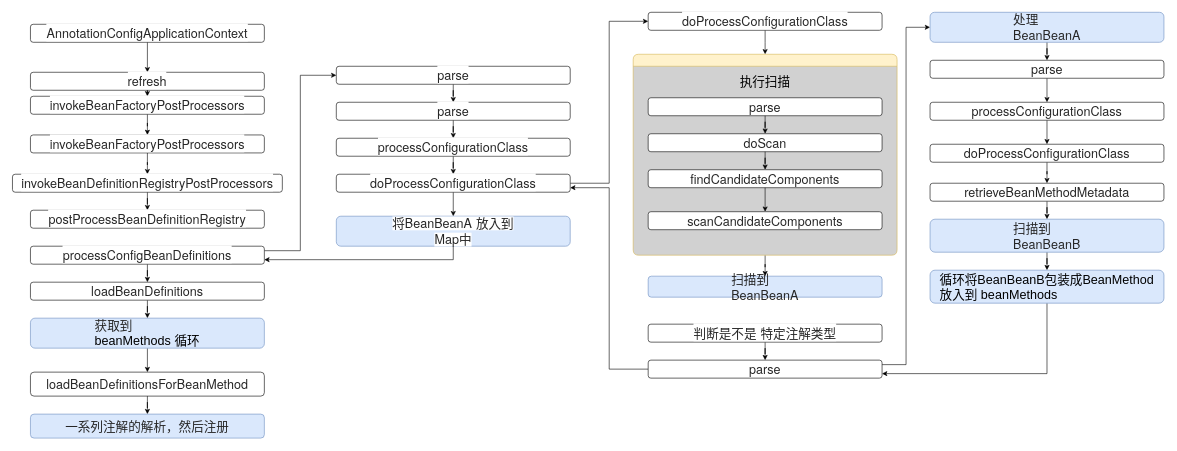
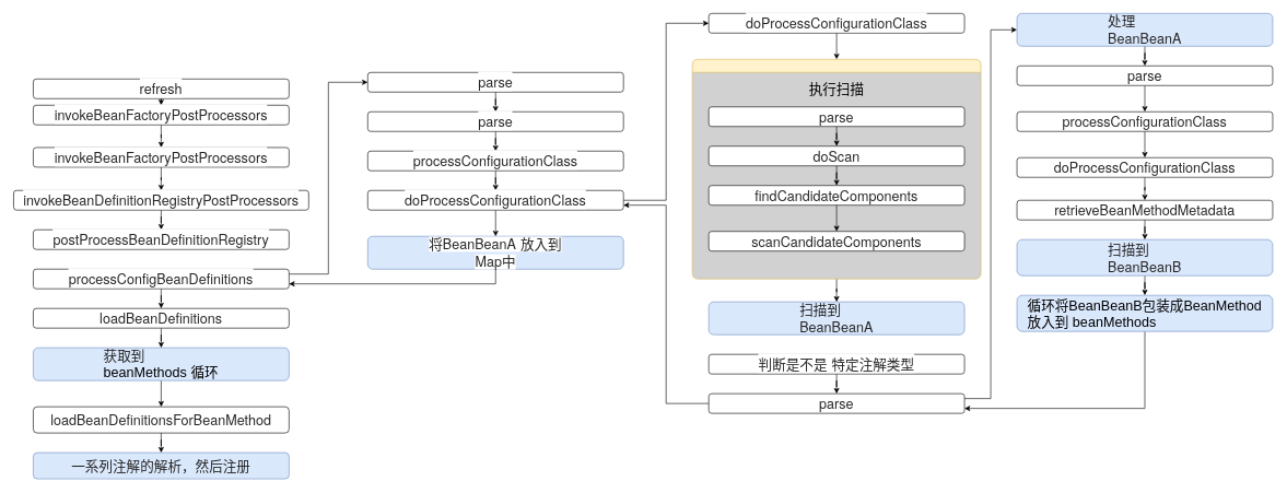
  <mxCell id="0" />
  <mxCell id="1" parent="0" />
- <mxCell id="2" value="" style="edgeStyle=orthogonalEdgeStyle;rounded=0;orthogonalLoop=1;jettySize=auto;html=1;fontSize=21;" edge="1" parent="1" source="3" target="5"><mxGeometry relative="1" as="geometry" /></mxCell>
- <mxCell id="3" value="&lt;span style=&quot;color: rgb(38, 38, 38); font-family: &amp;quot;source sans pro&amp;quot;, &amp;quot;helvetica neue&amp;quot;, arial, sans-serif; font-size: 21px; text-align: left; word-spacing: 0.7px; background-color: rgb(255, 255, 255);&quot;&gt;AnnotationConfigApplicationContext&lt;/span&gt;" style="whiteSpace=wrap;html=1;fontSize=21;rounded=1;" vertex="1" parent="1"><mxGeometry x="50" y="40" width="390" height="30" as="geometry" /></mxCell>
  <mxCell id="4" value="" style="edgeStyle=orthogonalEdgeStyle;rounded=0;orthogonalLoop=1;jettySize=auto;html=1;fontSize=21;" edge="1" parent="1" source="5" target="7"><mxGeometry relative="1" as="geometry" /></mxCell>
  <mxCell id="5" value="&lt;span style=&quot;color: rgb(38, 38, 38); font-family: &amp;quot;source sans pro&amp;quot;, &amp;quot;helvetica neue&amp;quot;, arial, sans-serif; font-size: 21px; text-align: left; word-spacing: 0.7px; background-color: rgb(255, 255, 255);&quot;&gt;refresh&lt;/span&gt;" style="whiteSpace=wrap;html=1;fontSize=21;rounded=1;" vertex="1" parent="1"><mxGeometry x="50" y="120" width="390" height="30" as="geometry" /></mxCell>
  <mxCell id="6" value="" style="edgeStyle=orthogonalEdgeStyle;rounded=0;orthogonalLoop=1;jettySize=auto;html=1;fontSize=21;" edge="1" parent="1" source="7" target="9"><mxGeometry relative="1" as="geometry" /></mxCell>
  <mxCell id="7" value="&lt;span style=&quot;color: rgb(38, 38, 38); font-family: &amp;quot;source sans pro&amp;quot;, &amp;quot;helvetica neue&amp;quot;, arial, sans-serif; font-size: 21px; text-align: left; word-spacing: 0.7px; background-color: rgb(255, 255, 255);&quot;&gt;invokeBeanFactoryPostProcessors&lt;/span&gt;" style="whiteSpace=wrap;html=1;fontSize=21;rounded=1;" vertex="1" parent="1"><mxGeometry x="50" y="160" width="390" height="30" as="geometry" /></mxCell>
  <mxCell id="8" value="" style="edgeStyle=orthogonalEdgeStyle;rounded=0;orthogonalLoop=1;jettySize=auto;html=1;fontSize=21;" edge="1" parent="1" source="9" target="11"><mxGeometry relative="1" as="geometry" /></mxCell>
  <mxCell id="9" value="&lt;span style=&quot;color: rgb(38, 38, 38); font-family: &amp;quot;source sans pro&amp;quot;, &amp;quot;helvetica neue&amp;quot;, arial, sans-serif; font-size: 21px; text-align: left; word-spacing: 0.7px; background-color: rgb(255, 255, 255);&quot;&gt;invokeBeanFactoryPostProcessors&lt;/span&gt;" style="whiteSpace=wrap;html=1;fontSize=21;rounded=1;" vertex="1" parent="1"><mxGeometry x="50" y="224.5" width="390" height="30" as="geometry" /></mxCell>
  <mxCell id="10" value="" style="edgeStyle=orthogonalEdgeStyle;rounded=0;orthogonalLoop=1;jettySize=auto;html=1;fontSize=21;" edge="1" parent="1" source="11" target="12"><mxGeometry relative="1" as="geometry" /></mxCell>
  <mxCell id="11" value="&lt;span style=&quot;color: rgb(38, 38, 38); font-family: &amp;quot;source sans pro&amp;quot;, &amp;quot;helvetica neue&amp;quot;, arial, sans-serif; font-size: 21px; text-align: left; word-spacing: 0.7px; background-color: rgb(255, 255, 255);&quot;&gt;invokeBeanDefinitionRegistryPostProcessors&lt;/span&gt;" style="whiteSpace=wrap;html=1;fontSize=21;rounded=1;" vertex="1" parent="1"><mxGeometry x="20" y="290" width="450" height="30" as="geometry" /></mxCell>
  <mxCell id="12" value="&lt;span style=&quot;color: rgb(38, 38, 38); font-family: &amp;quot;source sans pro&amp;quot;, &amp;quot;helvetica neue&amp;quot;, arial, sans-serif; font-size: 21px; text-align: left; word-spacing: 0.7px; background-color: rgb(255, 255, 255);&quot;&gt;postProcessBeanDefinitionRegistry&lt;/span&gt;" style="whiteSpace=wrap;html=1;fontSize=21;rounded=1;" vertex="1" parent="1"><mxGeometry x="50" y="350" width="390" height="30" as="geometry" /></mxCell>
  <mxCell id="13" value="" style="edgeStyle=orthogonalEdgeStyle;rounded=0;orthogonalLoop=1;jettySize=auto;html=1;fontSize=21;" edge="1" parent="1" source="15" target="17"><mxGeometry relative="1" as="geometry" /></mxCell>
  <mxCell id="14" style="edgeStyle=orthogonalEdgeStyle;rounded=0;orthogonalLoop=1;jettySize=auto;html=1;exitX=1;exitY=0.25;exitDx=0;exitDy=0;entryX=0;entryY=0.5;entryDx=0;entryDy=0;fontSize=21;" edge="1" parent="1" source="15" target="24"><mxGeometry relative="1" as="geometry" /></mxCell>
  <mxCell id="15" value="&lt;span style=&quot;color: rgb(38, 38, 38); font-family: &amp;quot;source sans pro&amp;quot;, &amp;quot;helvetica neue&amp;quot;, arial, sans-serif; font-size: 21px; text-align: left; word-spacing: 0.7px; background-color: rgb(255, 255, 255);&quot;&gt;processConfigBeanDefinitions&lt;/span&gt;" style="whiteSpace=wrap;html=1;fontSize=21;rounded=1;" vertex="1" parent="1"><mxGeometry x="50" y="410" width="390" height="30" as="geometry" /></mxCell>
  <mxCell id="16" value="" style="edgeStyle=orthogonalEdgeStyle;rounded=0;orthogonalLoop=1;jettySize=auto;html=1;fontSize=21;" edge="1" parent="1" source="17" target="19"><mxGeometry relative="1" as="geometry" /></mxCell>
  <mxCell id="17" value="&lt;div style=&quot;text-align: left&quot;&gt;&lt;span style=&quot;word-spacing: 0.7px&quot;&gt;&lt;font color=&quot;#262626&quot; face=&quot;source sans pro, helvetica neue, arial, sans-serif&quot;&gt;loadBeanDefinitions&lt;/font&gt;&lt;/span&gt;&lt;/div&gt;" style="whiteSpace=wrap;html=1;fontSize=21;rounded=1;" vertex="1" parent="1"><mxGeometry x="50" y="470" width="390" height="30" as="geometry" /></mxCell>
  <mxCell id="18" value="" style="edgeStyle=orthogonalEdgeStyle;rounded=0;orthogonalLoop=1;jettySize=auto;html=1;fontSize=21;" edge="1" parent="1" source="19" target="21"><mxGeometry relative="1" as="geometry" /></mxCell>
  <mxCell id="19" value="&lt;div style=&quot;text-align: left&quot;&gt;&lt;font color=&quot;#262626&quot; face=&quot;source sans pro, helvetica neue, arial, sans-serif&quot;&gt;&lt;span style=&quot;word-spacing: 0.7px&quot;&gt;获取到&lt;/span&gt;&lt;/font&gt;&lt;/div&gt;&lt;span style=&quot;text-align: left&quot;&gt;beanMethods 循环&lt;/span&gt;" style="whiteSpace=wrap;html=1;fontSize=21;fillColor=#dae8fc;strokeColor=#6c8ebf;rounded=1;" vertex="1" parent="1"><mxGeometry x="50" y="530" width="390" height="50" as="geometry" /></mxCell>
  <mxCell id="20" value="" style="edgeStyle=orthogonalEdgeStyle;rounded=0;orthogonalLoop=1;jettySize=auto;html=1;fontSize=21;" edge="1" parent="1" source="21" target="22"><mxGeometry relative="1" as="geometry" /></mxCell>
  <mxCell id="21" value="&lt;div style=&quot;text-align: left&quot;&gt;&lt;font color=&quot;#262626&quot; face=&quot;source sans pro, helvetica neue, arial, sans-serif&quot;&gt;&lt;span style=&quot;word-spacing: 0.7px&quot;&gt;loadBeanDefinitionsForBeanMethod&lt;/span&gt;&lt;/font&gt;&lt;br&gt;&lt;/div&gt;" style="whiteSpace=wrap;html=1;fontSize=21;rounded=1;" vertex="1" parent="1"><mxGeometry x="50" y="620" width="390" height="40" as="geometry" /></mxCell>
  <mxCell id="22" value="&lt;div style=&quot;text-align: left&quot;&gt;&lt;font color=&quot;#262626&quot; face=&quot;source sans pro, helvetica neue, arial, sans-serif&quot;&gt;&lt;span style=&quot;word-spacing: 0.7px&quot;&gt;一系列注解的解析，然后注册&lt;/span&gt;&lt;/font&gt;&lt;/div&gt;" style="whiteSpace=wrap;html=1;fontSize=21;fillColor=#dae8fc;strokeColor=#6c8ebf;rounded=1;" vertex="1" parent="1"><mxGeometry x="50" y="690" width="390" height="40" as="geometry" /></mxCell>
  <mxCell id="23" value="" style="edgeStyle=orthogonalEdgeStyle;rounded=0;orthogonalLoop=1;jettySize=auto;html=1;fontSize=21;" edge="1" parent="1" source="24" target="26"><mxGeometry relative="1" as="geometry" /></mxCell>
  <mxCell id="24" value="&lt;span style=&quot;color: rgb(38, 38, 38); font-family: &amp;quot;source sans pro&amp;quot;, &amp;quot;helvetica neue&amp;quot;, arial, sans-serif; font-size: 21px; text-align: left; word-spacing: 0.7px; background-color: rgb(255, 255, 255);&quot;&gt;parse&lt;/span&gt;" style="whiteSpace=wrap;html=1;fontSize=21;rounded=1;" vertex="1" parent="1"><mxGeometry x="560" y="110" width="390" height="30" as="geometry" /></mxCell>
  <mxCell id="25" value="" style="edgeStyle=orthogonalEdgeStyle;rounded=0;orthogonalLoop=1;jettySize=auto;html=1;fontSize=21;" edge="1" parent="1" source="26" target="28"><mxGeometry relative="1" as="geometry" /></mxCell>
  <mxCell id="26" value="&lt;span style=&quot;color: rgb(38, 38, 38); font-family: &amp;quot;source sans pro&amp;quot;, &amp;quot;helvetica neue&amp;quot;, arial, sans-serif; font-size: 21px; text-align: left; word-spacing: 0.7px; background-color: rgb(255, 255, 255);&quot;&gt;parse&lt;/span&gt;" style="whiteSpace=wrap;html=1;fontSize=21;rounded=1;" vertex="1" parent="1"><mxGeometry x="560" y="170" width="390" height="30" as="geometry" /></mxCell>
  <mxCell id="27" value="" style="edgeStyle=orthogonalEdgeStyle;rounded=0;orthogonalLoop=1;jettySize=auto;html=1;fontSize=21;" edge="1" parent="1" source="28" target="31"><mxGeometry relative="1" as="geometry" /></mxCell>
  <mxCell id="28" value="&lt;span style=&quot;color: rgb(38, 38, 38); font-family: &amp;quot;source sans pro&amp;quot;, &amp;quot;helvetica neue&amp;quot;, arial, sans-serif; font-size: 21px; text-align: left; word-spacing: 0.7px; background-color: rgb(255, 255, 255);&quot;&gt;processConfigurationClass&lt;/span&gt;" style="whiteSpace=wrap;html=1;fontSize=21;rounded=1;" vertex="1" parent="1"><mxGeometry x="560" y="230" width="390" height="30" as="geometry" /></mxCell>
  <mxCell id="29" value="" style="edgeStyle=orthogonalEdgeStyle;rounded=0;orthogonalLoop=1;jettySize=auto;html=1;entryX=0;entryY=0.5;entryDx=0;entryDy=0;fontSize=21;" edge="1" parent="1" source="31" target="35"><mxGeometry relative="1" as="geometry" /></mxCell>
  <mxCell id="30" value="" style="edgeStyle=orthogonalEdgeStyle;rounded=0;orthogonalLoop=1;jettySize=auto;html=1;fontSize=21;" edge="1" parent="1" source="31" target="33"><mxGeometry relative="1" as="geometry" /></mxCell>
  <mxCell id="31" value="&lt;span style=&quot;color: rgb(38, 38, 38); font-family: &amp;quot;source sans pro&amp;quot;, &amp;quot;helvetica neue&amp;quot;, arial, sans-serif; font-size: 21px; text-align: left; word-spacing: 0.7px; background-color: rgb(255, 255, 255);&quot;&gt;doProcessConfigurationClass&lt;/span&gt;" style="whiteSpace=wrap;html=1;fontSize=21;rounded=1;" vertex="1" parent="1"><mxGeometry x="560" y="290" width="390" height="30" as="geometry" /></mxCell>
  <mxCell id="32" style="edgeStyle=orthogonalEdgeStyle;rounded=0;orthogonalLoop=1;jettySize=auto;html=1;entryX=1;entryY=0.75;entryDx=0;entryDy=0;fontSize=21;exitX=0.5;exitY=1;exitDx=0;exitDy=0;" edge="1" parent="1" source="33" target="15"><mxGeometry relative="1" as="geometry" /></mxCell>
  <mxCell id="33" value="&lt;span style=&quot;text-align: left ; background-color: rgb(255 , 255 , 255)&quot;&gt;&lt;font color=&quot;#262626&quot; face=&quot;source sans pro, helvetica neue, arial, sans-serif&quot;&gt;&lt;span style=&quot;word-spacing: 0.7px&quot;&gt;将BeanBeanA 放入到&lt;/span&gt;&lt;/font&gt;&lt;br&gt;&lt;font color=&quot;#262626&quot; face=&quot;source sans pro, helvetica neue, arial, sans-serif&quot;&gt;&lt;span style=&quot;word-spacing: 0.7px&quot;&gt;Map中&lt;/span&gt;&lt;/font&gt;&lt;br&gt;&lt;/span&gt;" style="whiteSpace=wrap;html=1;fontSize=21;fillColor=#dae8fc;strokeColor=#6c8ebf;rounded=1;" vertex="1" parent="1"><mxGeometry x="560" y="360" width="390" height="50" as="geometry" /></mxCell>
  <mxCell id="34" style="edgeStyle=orthogonalEdgeStyle;rounded=0;orthogonalLoop=1;jettySize=auto;html=1;entryX=0.5;entryY=0;entryDx=0;entryDy=0;fontSize=21;" edge="1" parent="1" source="35"><mxGeometry relative="1" as="geometry"><mxPoint x="1275" y="90" as="targetPoint" /></mxGeometry></mxCell>
  <mxCell id="35" value="&lt;span style=&quot;color: rgb(38, 38, 38); font-family: &amp;quot;source sans pro&amp;quot;, &amp;quot;helvetica neue&amp;quot;, arial, sans-serif; font-size: 21px; text-align: left; word-spacing: 0.7px; background-color: rgb(255, 255, 255);&quot;&gt;doProcessConfigurationClass&lt;/span&gt;" style="whiteSpace=wrap;html=1;fontSize=21;rounded=1;" vertex="1" parent="1"><mxGeometry x="1080" y="20" width="390" height="30" as="geometry" /></mxCell>
  <mxCell id="36" value="" style="edgeStyle=orthogonalEdgeStyle;rounded=0;orthogonalLoop=1;jettySize=auto;html=1;fontSize=21;" edge="1" parent="1" source="37" target="41"><mxGeometry relative="1" as="geometry" /></mxCell>
  <mxCell id="37" value="&lt;div style=&quot;text-align: left; font-size: 21px;&quot;&gt;&lt;font color=&quot;#262626&quot; face=&quot;source sans pro, helvetica neue, arial, sans-serif&quot; style=&quot;font-size: 21px;&quot;&gt;&lt;span style=&quot;font-size: 21px; word-spacing: 0.7px; background-color: rgb(255, 255, 255);&quot;&gt;判断是不是 特定注解类型&lt;/span&gt;&lt;/font&gt;&lt;/div&gt;" style="whiteSpace=wrap;html=1;fontSize=21;rounded=1;" vertex="1" parent="1"><mxGeometry x="1080" y="540" width="390" height="30" as="geometry" /></mxCell>
- <mxCell id="38" value="&lt;div style=&quot;text-align: left ; font-size: 21px&quot;&gt;&lt;font color=&quot;#262626&quot; face=&quot;source sans pro, helvetica neue, arial, sans-serif&quot;&gt;&lt;span style=&quot;word-spacing: 0.7px&quot;&gt;扫描到&amp;nbsp;&lt;/span&gt;&lt;/font&gt;&lt;/div&gt;&lt;div style=&quot;text-align: left&quot;&gt;&lt;span style=&quot;word-spacing: 0.7px&quot;&gt;&lt;font color=&quot;#262626&quot; face=&quot;source sans pro, helvetica neue, arial, sans-serif&quot;&gt;BeanBeanA&lt;/font&gt;&lt;/span&gt;&lt;/div&gt;" style="whiteSpace=wrap;html=1;fontSize=21;fillColor=#dae8fc;strokeColor=#6c8ebf;rounded=1;" vertex="1" parent="1"><mxGeometry x="1080" y="460" width="390" height="35" as="geometry" /></mxCell>
+ <mxCell id="38" value="&lt;div style=&quot;text-align: left ; font-size: 21px&quot;&gt;&lt;font color=&quot;#262626&quot; face=&quot;source sans pro, helvetica neue, arial, sans-serif&quot;&gt;&lt;span style=&quot;word-spacing: 0.7px&quot;&gt;扫描到&amp;nbsp;&lt;/span&gt;&lt;/font&gt;&lt;/div&gt;&lt;div style=&quot;text-align: left&quot;&gt;&lt;span style=&quot;word-spacing: 0.7px&quot;&gt;&lt;font color=&quot;#262626&quot; face=&quot;source sans pro, helvetica neue, arial, sans-serif&quot;&gt;BeanBeanA&lt;/font&gt;&lt;/span&gt;&lt;/div&gt;" style="whiteSpace=wrap;html=1;fontSize=21;fillColor=#dae8fc;strokeColor=#6c8ebf;rounded=1;" vertex="1" parent="1"><mxGeometry x="1080" y="460" width="390" height="50" as="geometry" /></mxCell>
  <mxCell id="39" style="edgeStyle=orthogonalEdgeStyle;rounded=0;orthogonalLoop=1;jettySize=auto;html=1;entryX=1;entryY=0.75;entryDx=0;entryDy=0;fontSize=21;" edge="1" parent="1" source="41" target="31"><mxGeometry relative="1" as="geometry" /></mxCell>
  <mxCell id="40" style="edgeStyle=orthogonalEdgeStyle;rounded=0;orthogonalLoop=1;jettySize=auto;html=1;exitX=1;exitY=0.25;exitDx=0;exitDy=0;entryX=0;entryY=0.5;entryDx=0;entryDy=0;fontSize=21;" edge="1" parent="1" source="41" target="45"><mxGeometry relative="1" as="geometry" /></mxCell>
  <mxCell id="41" value="&lt;div style=&quot;text-align: left; font-size: 21px;&quot;&gt;&lt;font color=&quot;#262626&quot; face=&quot;source sans pro, helvetica neue, arial, sans-serif&quot; style=&quot;font-size: 21px;&quot;&gt;&lt;span style=&quot;font-size: 21px; word-spacing: 0.7px;&quot;&gt;parse&lt;/span&gt;&lt;/font&gt;&lt;br style=&quot;font-size: 21px;&quot;&gt;&lt;/div&gt;" style="whiteSpace=wrap;html=1;fontSize=21;rounded=1;" vertex="1" parent="1"><mxGeometry x="1080" y="600" width="390" height="30" as="geometry" /></mxCell>
  <mxCell id="42" value="" style="edgeStyle=orthogonalEdgeStyle;rounded=0;orthogonalLoop=1;jettySize=auto;html=1;fontSize=21;" edge="1" parent="1" source="43" target="47"><mxGeometry relative="1" as="geometry" /></mxCell>
  <mxCell id="43" value="&lt;div style=&quot;text-align: left; font-size: 21px;&quot;&gt;&lt;font color=&quot;#262626&quot; face=&quot;source sans pro, helvetica neue, arial, sans-serif&quot; style=&quot;font-size: 21px;&quot;&gt;&lt;span style=&quot;font-size: 21px; word-spacing: 0.7px;&quot;&gt;parse&lt;/span&gt;&lt;/font&gt;&lt;br style=&quot;font-size: 21px;&quot;&gt;&lt;/div&gt;" style="whiteSpace=wrap;html=1;fontSize=21;rounded=1;" vertex="1" parent="1"><mxGeometry x="1550" y="100" width="390" height="30" as="geometry" /></mxCell>
  <mxCell id="44" style="edgeStyle=orthogonalEdgeStyle;rounded=0;orthogonalLoop=1;jettySize=auto;html=1;fontSize=21;" edge="1" parent="1" source="45" target="43"><mxGeometry relative="1" as="geometry" /></mxCell>
  <mxCell id="45" value="&lt;div style=&quot;text-align: left ; font-size: 21px&quot;&gt;&lt;font color=&quot;#262626&quot; face=&quot;source sans pro, helvetica neue, arial, sans-serif&quot; style=&quot;font-size: 21px&quot;&gt;&lt;span style=&quot;font-size: 21px ; word-spacing: 0.7px&quot;&gt;处理&lt;/span&gt;&lt;/font&gt;&lt;br style=&quot;font-size: 21px&quot;&gt;&lt;/div&gt;&lt;span style=&quot;color: rgb(38 , 38 , 38) ; font-family: &amp;#34;source sans pro&amp;#34; , &amp;#34;helvetica neue&amp;#34; , &amp;#34;arial&amp;#34; , sans-serif ; text-align: left ; word-spacing: 0.7px&quot;&gt;BeanBeanA&lt;/span&gt;" style="whiteSpace=wrap;html=1;fontSize=21;fillColor=#dae8fc;strokeColor=#6c8ebf;rounded=1;" vertex="1" parent="1"><mxGeometry x="1550" y="20" width="390" height="50" as="geometry" /></mxCell>
  <mxCell id="46" value="" style="edgeStyle=orthogonalEdgeStyle;rounded=0;orthogonalLoop=1;jettySize=auto;html=1;fontSize=21;" edge="1" parent="1" source="47" target="49"><mxGeometry relative="1" as="geometry" /></mxCell>
  <mxCell id="47" value="&lt;div style=&quot;text-align: left; font-size: 21px;&quot;&gt;&lt;font color=&quot;#262626&quot; face=&quot;source sans pro, helvetica neue, arial, sans-serif&quot; style=&quot;font-size: 21px;&quot;&gt;&lt;span style=&quot;font-size: 21px; word-spacing: 0.7px;&quot;&gt;processConfigurationClass&lt;/span&gt;&lt;/font&gt;&lt;br style=&quot;font-size: 21px;&quot;&gt;&lt;/div&gt;" style="whiteSpace=wrap;html=1;fontSize=21;rounded=1;" vertex="1" parent="1"><mxGeometry x="1550" y="170" width="390" height="30" as="geometry" /></mxCell>
  <mxCell id="48" value="" style="edgeStyle=orthogonalEdgeStyle;rounded=0;orthogonalLoop=1;jettySize=auto;html=1;fontSize=21;" edge="1" parent="1" source="49" target="51"><mxGeometry relative="1" as="geometry" /></mxCell>
  <mxCell id="49" value="&lt;div style=&quot;text-align: left&quot;&gt;&lt;font color=&quot;#262626&quot; face=&quot;source sans pro, helvetica neue, arial, sans-serif&quot;&gt;&lt;span style=&quot;word-spacing: 0.7px&quot;&gt;doProcessConfigurationClass&lt;/span&gt;&lt;/font&gt;&lt;br style=&quot;font-size: 21px&quot;&gt;&lt;/div&gt;" style="whiteSpace=wrap;html=1;fontSize=21;rounded=1;" vertex="1" parent="1"><mxGeometry x="1550" y="240" width="390" height="30" as="geometry" /></mxCell>
  <mxCell id="50" value="" style="edgeStyle=orthogonalEdgeStyle;rounded=0;orthogonalLoop=1;jettySize=auto;html=1;fontSize=21;" edge="1" parent="1" source="51" target="53"><mxGeometry relative="1" as="geometry" /></mxCell>
  <mxCell id="51" value="&lt;div style=&quot;text-align: left&quot;&gt;&lt;font color=&quot;#262626&quot; face=&quot;source sans pro, helvetica neue, arial, sans-serif&quot;&gt;&lt;span style=&quot;word-spacing: 0.7px&quot;&gt;retrieveBeanMethodMetadata&lt;/span&gt;&lt;/font&gt;&lt;br style=&quot;font-size: 21px&quot;&gt;&lt;/div&gt;" style="whiteSpace=wrap;html=1;fontSize=21;rounded=1;" vertex="1" parent="1"><mxGeometry x="1550" y="305" width="390" height="30" as="geometry" /></mxCell>
  <mxCell id="52" value="" style="edgeStyle=orthogonalEdgeStyle;rounded=0;orthogonalLoop=1;jettySize=auto;html=1;fontSize=21;" edge="1" parent="1" source="53" target="55"><mxGeometry relative="1" as="geometry" /></mxCell>
  <mxCell id="53" value="&lt;div style=&quot;text-align: left&quot;&gt;&lt;font color=&quot;#262626&quot; face=&quot;source sans pro, helvetica neue, arial, sans-serif&quot;&gt;&lt;span style=&quot;word-spacing: 0.7px&quot;&gt;扫描到&lt;br&gt;BeanBeanB&lt;/span&gt;&lt;/font&gt;&lt;/div&gt;" style="whiteSpace=wrap;html=1;fontSize=21;fillColor=#dae8fc;strokeColor=#6c8ebf;rounded=1;" vertex="1" parent="1"><mxGeometry x="1550" y="365" width="390" height="55" as="geometry" /></mxCell>
  <mxCell id="54" style="edgeStyle=orthogonalEdgeStyle;rounded=0;orthogonalLoop=1;jettySize=auto;html=1;fontSize=21;entryX=1;entryY=0.75;entryDx=0;entryDy=0;exitX=0.5;exitY=1;exitDx=0;exitDy=0;" edge="1" parent="1" source="55" target="41"><mxGeometry relative="1" as="geometry"><mxPoint x="1760" y="620" as="targetPoint" /></mxGeometry></mxCell>
  <mxCell id="55" value="&lt;div style=&quot;text-align: left&quot;&gt;循环将BeanBeanB包装成BeanMethod&lt;br&gt;放入到&amp;nbsp;beanMethods&lt;/div&gt;" style="whiteSpace=wrap;html=1;fontSize=21;fillColor=#dae8fc;strokeColor=#6c8ebf;rounded=1;" vertex="1" parent="1"><mxGeometry x="1550" y="450" width="390" height="55" as="geometry" /></mxCell>
  <mxCell id="56" style="edgeStyle=orthogonalEdgeStyle;rounded=0;orthogonalLoop=1;jettySize=auto;html=1;fontSize=21;" edge="1" parent="1" source="57" target="38"><mxGeometry relative="1" as="geometry" /></mxCell>
  <mxCell id="57" value="" style="swimlane;html=1;startSize=20;horizontal=1;containerType=tree;strokeWidth=1;fontSize=21;fillColor=#fff2cc;strokeColor=#d6b656;gradientColor=none;swimlaneFillColor=#D1D1D1;rounded=1;" vertex="1" parent="1"><mxGeometry x="1055" y="90" width="440" height="335" as="geometry" /></mxCell>
  <mxCell id="58" value="&lt;div style=&quot;text-align: left; font-size: 21px;&quot;&gt;&lt;span style=&quot;font-size: 21px; word-spacing: 0.7px;&quot;&gt;&lt;font color=&quot;#262626&quot; face=&quot;source sans pro, helvetica neue, arial, sans-serif&quot; style=&quot;font-size: 21px;&quot;&gt;parse&lt;/font&gt;&lt;/span&gt;&lt;/div&gt;" style="whiteSpace=wrap;html=1;fontSize=21;rounded=1;" vertex="1" parent="57"><mxGeometry x="25" y="72.5" width="390" height="30" as="geometry" /></mxCell>
  <mxCell id="59" value="&lt;div style=&quot;text-align: left; font-size: 21px;&quot;&gt;&lt;font color=&quot;#262626&quot; face=&quot;source sans pro, helvetica neue, arial, sans-serif&quot; style=&quot;font-size: 21px;&quot;&gt;&lt;span style=&quot;font-size: 21px; word-spacing: 0.7px;&quot;&gt;doScan&lt;/span&gt;&lt;/font&gt;&lt;br style=&quot;font-size: 21px;&quot;&gt;&lt;/div&gt;" style="whiteSpace=wrap;html=1;fontSize=21;rounded=1;" vertex="1" parent="57"><mxGeometry x="25" y="132.5" width="390" height="30" as="geometry" /></mxCell>
  <mxCell id="60" value="" style="edgeStyle=orthogonalEdgeStyle;rounded=0;orthogonalLoop=1;jettySize=auto;html=1;fontSize=21;" edge="1" parent="57" source="58" target="59"><mxGeometry relative="1" as="geometry" /></mxCell>
  <mxCell id="61" value="&lt;div style=&quot;text-align: left; font-size: 21px;&quot;&gt;&lt;font color=&quot;#262626&quot; face=&quot;source sans pro, helvetica neue, arial, sans-serif&quot; style=&quot;font-size: 21px;&quot;&gt;&lt;span style=&quot;font-size: 21px; word-spacing: 0.7px;&quot;&gt;findCandidateComponents&lt;/span&gt;&lt;/font&gt;&lt;br style=&quot;font-size: 21px;&quot;&gt;&lt;/div&gt;" style="whiteSpace=wrap;html=1;fontSize=21;rounded=1;" vertex="1" parent="57"><mxGeometry x="25" y="192.5" width="390" height="30" as="geometry" /></mxCell>
  <mxCell id="62" value="" style="edgeStyle=orthogonalEdgeStyle;rounded=0;orthogonalLoop=1;jettySize=auto;html=1;fontSize=21;" edge="1" parent="57" source="59" target="61"><mxGeometry relative="1" as="geometry" /></mxCell>
  <mxCell id="63" value="&lt;div style=&quot;text-align: left; font-size: 21px;&quot;&gt;&lt;font color=&quot;#262626&quot; face=&quot;source sans pro, helvetica neue, arial, sans-serif&quot; style=&quot;font-size: 21px;&quot;&gt;&lt;span style=&quot;font-size: 21px; word-spacing: 0.7px;&quot;&gt;scanCandidateComponents&lt;/span&gt;&lt;/font&gt;&lt;br style=&quot;font-size: 21px;&quot;&gt;&lt;/div&gt;" style="whiteSpace=wrap;html=1;fontSize=21;rounded=1;" vertex="1" parent="57"><mxGeometry x="25" y="262.5" width="390" height="30" as="geometry" /></mxCell>
  <mxCell id="64" value="" style="edgeStyle=orthogonalEdgeStyle;rounded=0;orthogonalLoop=1;jettySize=auto;html=1;fontSize=21;" edge="1" parent="57" source="61" target="63"><mxGeometry relative="1" as="geometry" /></mxCell>
  <mxCell id="65" value="执行扫描" style="text;html=1;strokeColor=none;fillColor=none;align=center;verticalAlign=middle;whiteSpace=wrap;fontSize=21;rounded=1;" vertex="1" parent="57"><mxGeometry x="155" y="32.5" width="130" height="27.5" as="geometry" /></mxCell>
